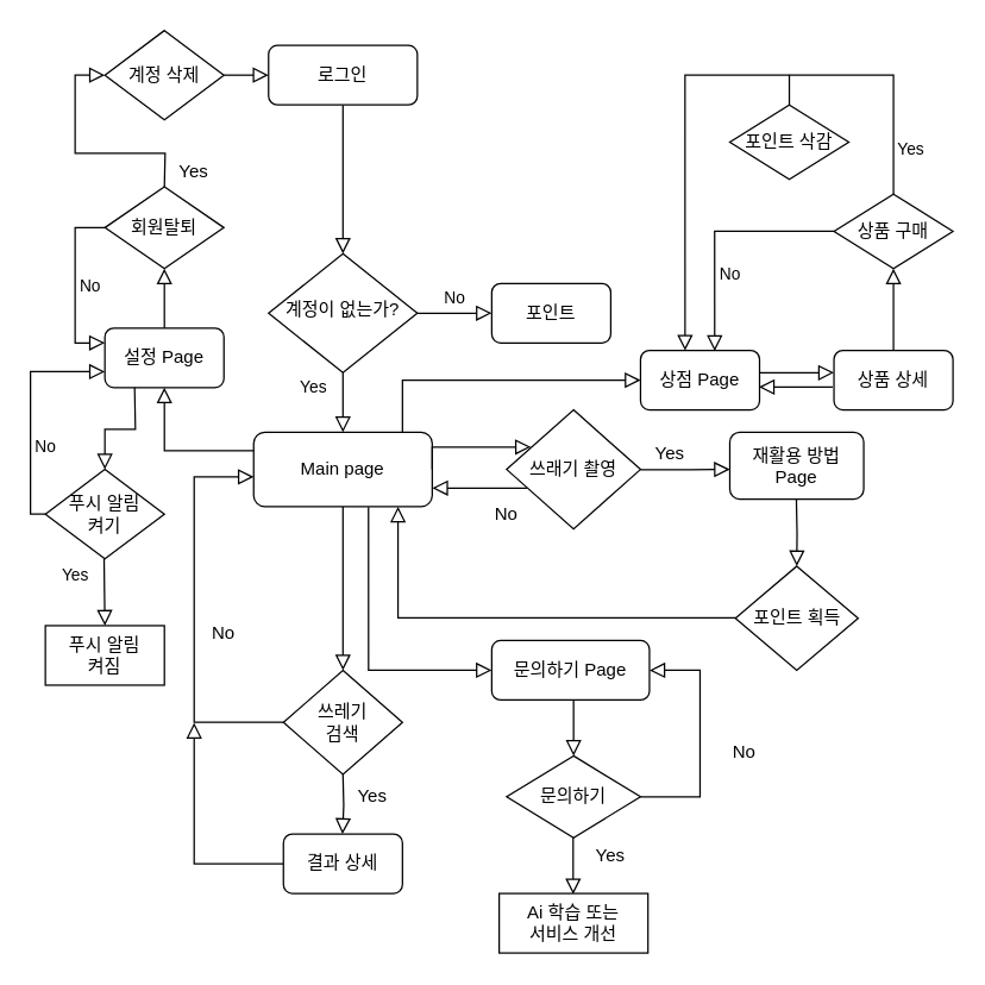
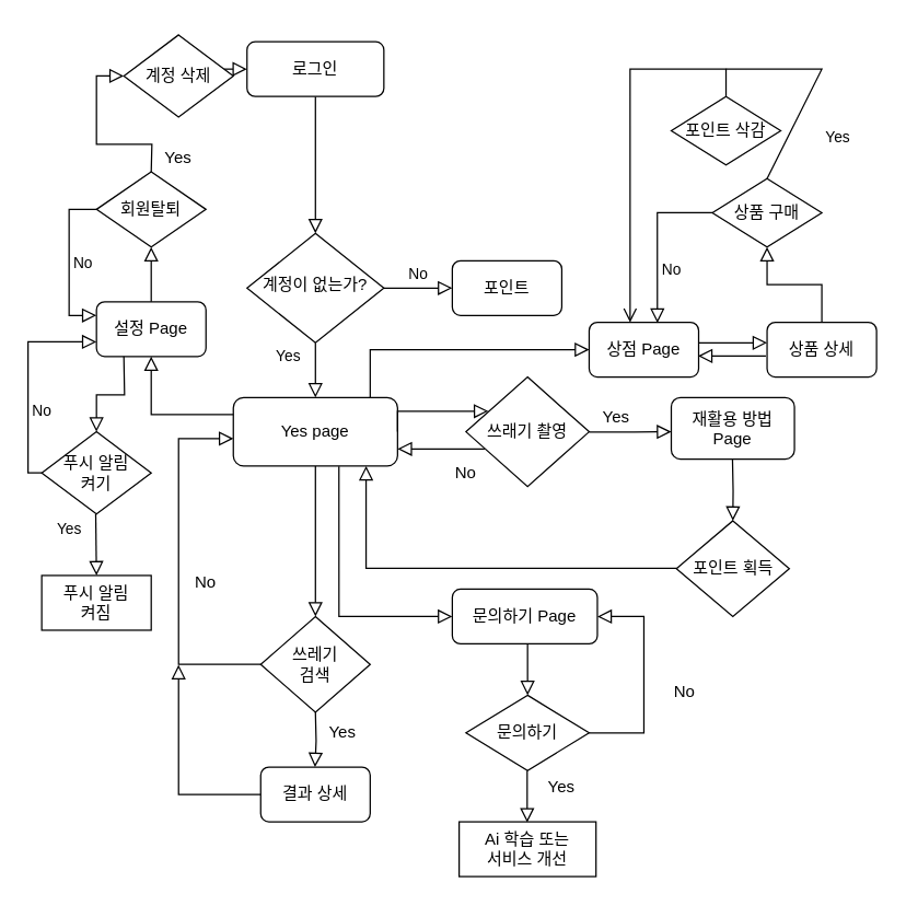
  <mxCell id="0" />
  <mxCell id="1" parent="0" />
  <mxCell id="2" value="" style="rounded=0;html=1;jettySize=auto;orthogonalLoop=1;fontSize=11;endArrow=block;endFill=0;endSize=8;strokeWidth=1;shadow=0;labelBackgroundColor=none;edgeStyle=orthogonalEdgeStyle;" parent="1" source="3" target="6" edge="1"><mxGeometry relative="1" as="geometry" /></mxCell>
  <mxCell id="3" value="로그인" style="rounded=1;whiteSpace=wrap;html=1;fontSize=12;glass=0;strokeWidth=1;shadow=0;" parent="1" vertex="1"><mxGeometry x="180" y="30" width="100" height="40" as="geometry" /></mxCell>
  <mxCell id="4" value="Yes" style="rounded=0;html=1;jettySize=auto;orthogonalLoop=1;fontSize=11;endArrow=block;endFill=0;endSize=8;strokeWidth=1;shadow=0;labelBackgroundColor=none;edgeStyle=orthogonalEdgeStyle;" parent="1" source="6" edge="1"><mxGeometry x="-0.507" y="-20" relative="1" as="geometry"><mxPoint as="offset" /><mxPoint x="230" y="290" as="targetPoint" /></mxGeometry></mxCell>
  <mxCell id="5" value="No" style="edgeStyle=orthogonalEdgeStyle;rounded=0;html=1;jettySize=auto;orthogonalLoop=1;fontSize=11;endArrow=block;endFill=0;endSize=8;strokeWidth=1;shadow=0;labelBackgroundColor=none;" parent="1" source="6" target="7" edge="1"><mxGeometry y="10" relative="1" as="geometry"><mxPoint as="offset" /></mxGeometry></mxCell>
  <mxCell id="6" value="계정이 없는가?" style="rhombus;whiteSpace=wrap;html=1;shadow=0;fontFamily=Helvetica;fontSize=12;align=center;strokeWidth=1;spacing=6;spacingTop=-4;" parent="1" vertex="1"><mxGeometry x="180" y="170" width="100" height="80" as="geometry" /></mxCell>
  <mxCell id="7" value="포인트" style="rounded=1;whiteSpace=wrap;html=1;fontSize=12;glass=0;strokeWidth=1;shadow=0;" parent="1" vertex="1"><mxGeometry x="330" y="190" width="80" height="40" as="geometry" /></mxCell>
  <mxCell id="8" value="" style="rounded=0;html=1;jettySize=auto;orthogonalLoop=1;fontSize=11;endArrow=block;endFill=0;endSize=8;strokeWidth=1;shadow=0;labelBackgroundColor=none;edgeStyle=orthogonalEdgeStyle;exitX=0.5;exitY=1;exitDx=0;exitDy=0;" parent="1" source="9" edge="1"><mxGeometry x="-0.102" y="-10" relative="1" as="geometry"><mxPoint as="offset" /><mxPoint x="230" y="370" as="sourcePoint" /><mxPoint x="230" y="450" as="targetPoint" /></mxGeometry></mxCell>
- <mxCell id="9" value="Main page" style="rounded=1;whiteSpace=wrap;html=1;" vertex="1" parent="1"><mxGeometry x="170" y="290" width="120" height="50" as="geometry" /></mxCell>
+ <mxCell id="9" value="Yes page" style="rounded=1;whiteSpace=wrap;html=1;" vertex="1" parent="1"><mxGeometry x="170" y="290" width="120" height="50" as="geometry" /></mxCell>
  <mxCell id="10" value="" style="edgeStyle=orthogonalEdgeStyle;rounded=0;html=1;jettySize=auto;orthogonalLoop=1;fontSize=11;endArrow=block;endFill=0;endSize=8;strokeWidth=1;shadow=0;labelBackgroundColor=none;entryX=0.181;entryY=0.311;entryDx=0;entryDy=0;entryPerimeter=0;" edge="1" parent="1" target="11"><mxGeometry y="10" relative="1" as="geometry"><mxPoint as="offset" /><mxPoint x="290" y="315" as="sourcePoint" /><mxPoint x="340" y="315" as="targetPoint" /><Array as="points"><mxPoint x="290" y="300" /><mxPoint x="340" y="300" /></Array></mxGeometry></mxCell>
  <mxCell id="11" value="쓰래기 촬영" style="rhombus;whiteSpace=wrap;html=1;" vertex="1" parent="1"><mxGeometry x="340" y="275" width="90" height="80" as="geometry" /></mxCell>
  <mxCell id="12" value="" style="edgeStyle=orthogonalEdgeStyle;rounded=0;html=1;jettySize=auto;orthogonalLoop=1;fontSize=11;endArrow=block;endFill=0;endSize=8;strokeWidth=1;shadow=0;labelBackgroundColor=none;entryX=1;entryY=0.75;entryDx=0;entryDy=0;exitX=0.151;exitY=0.658;exitDx=0;exitDy=0;exitPerimeter=0;" edge="1" parent="1" source="11" target="9"><mxGeometry y="10" relative="1" as="geometry"><mxPoint as="offset" /><mxPoint x="340" y="321" as="sourcePoint" /><mxPoint x="330" y="320" as="targetPoint" /><Array as="points"><mxPoint x="350" y="328" /><mxPoint x="350" y="328" /></Array></mxGeometry></mxCell>
  <mxCell id="13" value="Yes" style="text;html=1;strokeColor=none;fillColor=none;align=center;verticalAlign=middle;whiteSpace=wrap;rounded=0;" vertex="1" parent="1"><mxGeometry x="430" y="300" width="40" height="10" as="geometry" /></mxCell>
  <mxCell id="14" value="No" style="text;html=1;strokeColor=none;fillColor=none;align=center;verticalAlign=middle;whiteSpace=wrap;rounded=0;" vertex="1" parent="1"><mxGeometry x="320" y="340" width="40" height="10" as="geometry" /></mxCell>
  <mxCell id="15" value="" style="edgeStyle=orthogonalEdgeStyle;rounded=0;html=1;jettySize=auto;orthogonalLoop=1;fontSize=11;endArrow=block;endFill=0;endSize=8;strokeWidth=1;shadow=0;labelBackgroundColor=none;" edge="1" parent="1"><mxGeometry y="10" relative="1" as="geometry"><mxPoint as="offset" /><mxPoint x="430" y="315.22" as="sourcePoint" /><mxPoint x="490" y="315" as="targetPoint" /><Array as="points"><mxPoint x="463" y="315" /></Array></mxGeometry></mxCell>
  <mxCell id="16" value="재활용 방법&lt;br&gt;Page" style="rounded=1;whiteSpace=wrap;html=1;" vertex="1" parent="1"><mxGeometry x="490" y="290" width="90" height="45" as="geometry" /></mxCell>
  <mxCell id="17" value="포인트 획득" style="rhombus;whiteSpace=wrap;html=1;" vertex="1" parent="1"><mxGeometry x="493.75" y="380" width="82.5" height="70" as="geometry" /></mxCell>
  <mxCell id="18" value="" style="rounded=0;html=1;jettySize=auto;orthogonalLoop=1;fontSize=11;endArrow=block;endFill=0;endSize=8;strokeWidth=1;shadow=0;labelBackgroundColor=none;edgeStyle=orthogonalEdgeStyle;entryX=0.5;entryY=0;entryDx=0;entryDy=0;" edge="1" parent="1" target="17"><mxGeometry x="-0.033" y="19" relative="1" as="geometry"><mxPoint as="offset" /><mxPoint x="534.74" y="335" as="sourcePoint" /><mxPoint x="534.74" y="375" as="targetPoint" /></mxGeometry></mxCell>
  <mxCell id="19" value="" style="edgeStyle=orthogonalEdgeStyle;rounded=0;html=1;jettySize=auto;orthogonalLoop=1;fontSize=11;endArrow=block;endFill=0;endSize=8;strokeWidth=1;shadow=0;labelBackgroundColor=none;exitX=0.151;exitY=0.658;exitDx=0;exitDy=0;exitPerimeter=0;" edge="1" parent="1" target="9"><mxGeometry y="10" relative="1" as="geometry"><mxPoint as="offset" /><mxPoint x="494" y="414.69" as="sourcePoint" /><mxPoint x="430" y="414.69" as="targetPoint" /><Array as="points"><mxPoint x="267" y="415" /></Array></mxGeometry></mxCell>
  <mxCell id="20" value="쓰레기&lt;br&gt;검색" style="rhombus;whiteSpace=wrap;html=1;" vertex="1" parent="1"><mxGeometry x="190" y="450" width="80" height="70" as="geometry" /></mxCell>
  <mxCell id="21" value="결과 상세" style="rounded=1;whiteSpace=wrap;html=1;" vertex="1" parent="1"><mxGeometry x="190" y="560" width="80" height="40" as="geometry" /></mxCell>
  <mxCell id="22" value="" style="rounded=0;html=1;jettySize=auto;orthogonalLoop=1;fontSize=11;endArrow=block;endFill=0;endSize=8;strokeWidth=1;shadow=0;labelBackgroundColor=none;edgeStyle=orthogonalEdgeStyle;" edge="1" parent="1"><mxGeometry x="-0.102" y="-10" relative="1" as="geometry"><mxPoint as="offset" /><mxPoint x="230" y="520" as="sourcePoint" /><mxPoint x="229.71" y="560" as="targetPoint" /></mxGeometry></mxCell>
  <mxCell id="23" value="" style="rounded=0;html=1;jettySize=auto;orthogonalLoop=1;fontSize=11;endArrow=block;endFill=0;endSize=8;strokeWidth=1;shadow=0;labelBackgroundColor=none;edgeStyle=orthogonalEdgeStyle;exitX=0;exitY=0.5;exitDx=0;exitDy=0;" edge="1" parent="1" source="20" target="9"><mxGeometry x="-0.102" y="-10" relative="1" as="geometry"><mxPoint as="offset" /><mxPoint x="170" y="490" as="sourcePoint" /><mxPoint x="130" y="310" as="targetPoint" /><Array as="points"><mxPoint x="130" y="485" /><mxPoint x="130" y="320" /></Array></mxGeometry></mxCell>
  <mxCell id="24" value="No" style="text;html=1;strokeColor=none;fillColor=none;align=center;verticalAlign=middle;whiteSpace=wrap;rounded=0;" vertex="1" parent="1"><mxGeometry x="130" y="420" width="40" height="10" as="geometry" /></mxCell>
  <mxCell id="25" value="Yes" style="text;html=1;strokeColor=none;fillColor=none;align=center;verticalAlign=middle;whiteSpace=wrap;rounded=0;" vertex="1" parent="1"><mxGeometry x="230" y="530" width="40" height="10" as="geometry" /></mxCell>
  <mxCell id="26" value="" style="edgeStyle=orthogonalEdgeStyle;rounded=0;html=1;jettySize=auto;orthogonalLoop=1;fontSize=11;endArrow=block;endFill=0;endSize=8;strokeWidth=1;shadow=0;labelBackgroundColor=none;exitX=0;exitY=0.5;exitDx=0;exitDy=0;" edge="1" parent="1" source="21"><mxGeometry y="10" relative="1" as="geometry"><mxPoint as="offset" /><mxPoint x="180" y="560" as="sourcePoint" /><mxPoint x="130" y="485.29" as="targetPoint" /><Array as="points"><mxPoint x="130" y="580" /></Array></mxGeometry></mxCell>
  <mxCell id="27" value="문의하기 Page" style="rounded=1;whiteSpace=wrap;html=1;" vertex="1" parent="1"><mxGeometry x="330" y="430" width="106" height="40" as="geometry" /></mxCell>
  <mxCell id="28" value="" style="edgeStyle=orthogonalEdgeStyle;rounded=0;html=1;jettySize=auto;orthogonalLoop=1;fontSize=11;endArrow=block;endFill=0;endSize=8;strokeWidth=1;shadow=0;labelBackgroundColor=none;exitX=0.643;exitY=1.005;exitDx=0;exitDy=0;exitPerimeter=0;" edge="1" parent="1" source="9" target="27"><mxGeometry y="10" relative="1" as="geometry"><mxPoint as="offset" /><mxPoint x="264" y="492.5" as="sourcePoint" /><mxPoint x="330" y="477.5" as="targetPoint" /><Array as="points"><mxPoint x="247" y="450" /></Array></mxGeometry></mxCell>
  <mxCell id="29" value="문의하기" style="rhombus;whiteSpace=wrap;html=1;" vertex="1" parent="1"><mxGeometry x="340" y="507.5" width="90" height="55" as="geometry" /></mxCell>
  <mxCell id="30" value="" style="rounded=0;html=1;jettySize=auto;orthogonalLoop=1;fontSize=11;endArrow=block;endFill=0;endSize=8;strokeWidth=1;shadow=0;labelBackgroundColor=none;edgeStyle=orthogonalEdgeStyle;entryX=0.5;entryY=0;entryDx=0;entryDy=0;" edge="1" parent="1" target="29"><mxGeometry x="-0.102" y="-10" relative="1" as="geometry"><mxPoint as="offset" /><mxPoint x="385" y="470" as="sourcePoint" /><mxPoint x="384.61" y="500" as="targetPoint" /></mxGeometry></mxCell>
  <mxCell id="31" value="Yes" style="text;html=1;strokeColor=none;fillColor=none;align=center;verticalAlign=middle;whiteSpace=wrap;rounded=0;" vertex="1" parent="1"><mxGeometry x="390" y="570" width="40" height="10" as="geometry" /></mxCell>
  <mxCell id="32" value="" style="edgeStyle=orthogonalEdgeStyle;rounded=0;html=1;jettySize=auto;orthogonalLoop=1;fontSize=11;endArrow=block;endFill=0;endSize=8;strokeWidth=1;shadow=0;labelBackgroundColor=none;exitX=1;exitY=0.5;exitDx=0;exitDy=0;entryX=1;entryY=0.5;entryDx=0;entryDy=0;" edge="1" parent="1" source="29" target="27"><mxGeometry y="10" relative="1" as="geometry"><mxPoint as="offset" /><mxPoint x="530.04" y="544.71" as="sourcePoint" /><mxPoint x="440" y="450" as="targetPoint" /><Array as="points"><mxPoint x="470" y="535" /><mxPoint x="470" y="450" /></Array></mxGeometry></mxCell>
  <mxCell id="33" value="" style="rounded=0;html=1;jettySize=auto;orthogonalLoop=1;fontSize=11;endArrow=block;endFill=0;endSize=8;strokeWidth=1;shadow=0;labelBackgroundColor=none;edgeStyle=orthogonalEdgeStyle;entryX=0.5;entryY=0;entryDx=0;entryDy=0;" edge="1" parent="1"><mxGeometry x="-0.102" y="-10" relative="1" as="geometry"><mxPoint as="offset" /><mxPoint x="384.71" y="562.5" as="sourcePoint" /><mxPoint x="384.71" y="600.5" as="targetPoint" /></mxGeometry></mxCell>
  <mxCell id="34" value="No" style="text;html=1;strokeColor=none;fillColor=none;align=center;verticalAlign=middle;whiteSpace=wrap;rounded=0;" vertex="1" parent="1"><mxGeometry x="480" y="500" width="40" height="10" as="geometry" /></mxCell>
  <mxCell id="35" value="Ai 학습 또는&lt;br&gt;서비스 개선" style="rounded=0;whiteSpace=wrap;html=1;" vertex="1" parent="1"><mxGeometry x="335" y="600" width="100" height="40" as="geometry" /></mxCell>
  <mxCell id="36" value="상점 Page" style="rounded=1;whiteSpace=wrap;html=1;fontSize=12;glass=0;strokeWidth=1;shadow=0;" vertex="1" parent="1"><mxGeometry x="430" y="235" width="80" height="40" as="geometry" /></mxCell>
  <mxCell id="37" value="" style="edgeStyle=orthogonalEdgeStyle;rounded=0;html=1;jettySize=auto;orthogonalLoop=1;fontSize=11;endArrow=block;endFill=0;endSize=8;strokeWidth=1;shadow=0;labelBackgroundColor=none;entryX=0;entryY=0.5;entryDx=0;entryDy=0;" edge="1" parent="1" target="36"><mxGeometry y="10" relative="1" as="geometry"><mxPoint as="offset" /><mxPoint x="270" y="290" as="sourcePoint" /><mxPoint x="336" y="275" as="targetPoint" /><Array as="points"><mxPoint x="270" y="255" /></Array></mxGeometry></mxCell>
  <mxCell id="38" value="상품 상세" style="rounded=1;whiteSpace=wrap;html=1;fontSize=12;glass=0;strokeWidth=1;shadow=0;" vertex="1" parent="1"><mxGeometry x="560" y="235" width="80" height="40" as="geometry" /></mxCell>
  <mxCell id="39" value="" style="edgeStyle=orthogonalEdgeStyle;rounded=0;html=1;jettySize=auto;orthogonalLoop=1;fontSize=11;endArrow=block;endFill=0;endSize=8;strokeWidth=1;shadow=0;labelBackgroundColor=none;" edge="1" parent="1"><mxGeometry x="0.002" y="10" relative="1" as="geometry"><mxPoint as="offset" /><mxPoint x="510" y="250" as="sourcePoint" /><mxPoint x="560" y="250" as="targetPoint" /></mxGeometry></mxCell>
  <mxCell id="40" value="" style="edgeStyle=orthogonalEdgeStyle;rounded=0;html=1;jettySize=auto;orthogonalLoop=1;fontSize=11;endArrow=block;endFill=0;endSize=8;strokeWidth=1;shadow=0;labelBackgroundColor=none;entryX=0.994;entryY=0.616;entryDx=0;entryDy=0;entryPerimeter=0;exitX=-0.011;exitY=0.616;exitDx=0;exitDy=0;exitPerimeter=0;" edge="1" parent="1" source="38" target="36"><mxGeometry x="0.001" y="10" relative="1" as="geometry"><mxPoint as="offset" /><mxPoint x="520" y="260" as="sourcePoint" /><mxPoint x="570" y="260" as="targetPoint" /></mxGeometry></mxCell>
- <mxCell id="41" value="상품 구매" style="rhombus;whiteSpace=wrap;html=1;" vertex="1" parent="1"><mxGeometry x="560" y="130" width="80" height="50" as="geometry" /></mxCell>
+ <mxCell id="41" value="상품 구매" style="rhombus;whiteSpace=wrap;html=1;" vertex="1" parent="1"><mxGeometry x="520" y="130" width="80" height="50" as="geometry" /></mxCell>
  <mxCell id="42" value="No" style="edgeStyle=orthogonalEdgeStyle;rounded=0;html=1;jettySize=auto;orthogonalLoop=1;fontSize=11;endArrow=block;endFill=0;endSize=8;strokeWidth=1;shadow=0;labelBackgroundColor=none;entryX=0.623;entryY=0.012;entryDx=0;entryDy=0;entryPerimeter=0;" edge="1" parent="1" source="41" target="36"><mxGeometry x="0.353" y="10" relative="1" as="geometry"><mxPoint as="offset" /><mxPoint x="460" y="140" as="sourcePoint" /><mxPoint x="510" y="140" as="targetPoint" /></mxGeometry></mxCell>
  <mxCell id="43" value="" style="edgeStyle=orthogonalEdgeStyle;rounded=0;html=1;jettySize=auto;orthogonalLoop=1;fontSize=11;endArrow=block;endFill=0;endSize=8;strokeWidth=1;shadow=0;labelBackgroundColor=none;entryX=0.5;entryY=1;entryDx=0;entryDy=0;exitX=0.5;exitY=0;exitDx=0;exitDy=0;" edge="1" parent="1" source="38" target="41"><mxGeometry x="0.002" y="10" relative="1" as="geometry"><mxPoint as="offset" /><mxPoint x="600" y="230" as="sourcePoint" /><mxPoint x="600" y="209.78" as="targetPoint" /></mxGeometry></mxCell>
- <mxCell id="44" value="&amp;nbsp;Yes" style="rounded=0;html=1;jettySize=auto;orthogonalLoop=1;fontSize=11;endArrow=block;endFill=0;endSize=8;strokeWidth=1;shadow=0;labelBackgroundColor=none;edgeStyle=orthogonalEdgeStyle;entryX=0.374;entryY=0.003;entryDx=0;entryDy=0;exitX=0.5;exitY=0;exitDx=0;exitDy=0;entryPerimeter=0;" edge="1" parent="1" source="45" target="36"><mxGeometry x="-1" y="-85" relative="1" as="geometry"><mxPoint x="-5" y="30" as="offset" /><mxPoint x="599" y="127" as="sourcePoint" /><mxPoint x="530" y="130" as="targetPoint" /></mxGeometry></mxCell>
+ <mxCell id="44" value="&amp;nbsp;Yes" style="rounded=0;html=1;jettySize=auto;orthogonalLoop=1;fontSize=11;endArrow=open;endFill=0;endSize=8;strokeWidth=1;shadow=0;labelBackgroundColor=none;edgeStyle=orthogonalEdgeStyle;entryX=0.374;entryY=0.003;entryDx=0;entryDy=0;exitX=0.5;exitY=0;exitDx=0;exitDy=0;entryPerimeter=0;" edge="1" parent="1" source="45" target="36"><mxGeometry x="-1" y="-85" relative="1" as="geometry"><mxPoint x="-5" y="30" as="offset" /><mxPoint x="599" y="127" as="sourcePoint" /><mxPoint x="530" y="130" as="targetPoint" /></mxGeometry></mxCell>
  <mxCell id="45" value="포인트 삭감" style="rhombus;whiteSpace=wrap;html=1;" vertex="1" parent="1"><mxGeometry x="490" y="70" width="80" height="50" as="geometry" /></mxCell>
  <mxCell id="46" value="설정 Page" style="rounded=1;whiteSpace=wrap;html=1;" vertex="1" parent="1"><mxGeometry x="70" y="220" width="80" height="40" as="geometry" /></mxCell>
  <mxCell id="47" value="" style="rounded=0;html=1;jettySize=auto;orthogonalLoop=1;fontSize=11;endArrow=block;endFill=0;endSize=8;strokeWidth=1;shadow=0;labelBackgroundColor=none;edgeStyle=orthogonalEdgeStyle;entryX=0.5;entryY=1;entryDx=0;entryDy=0;exitX=0;exitY=0.25;exitDx=0;exitDy=0;" edge="1" parent="1" source="9" target="46"><mxGeometry relative="1" as="geometry"><mxPoint x="60" y="287.5" as="sourcePoint" /><mxPoint x="60" y="337.5" as="targetPoint" /></mxGeometry></mxCell>
  <mxCell id="48" value="회원탈퇴" style="rhombus;whiteSpace=wrap;html=1;" vertex="1" parent="1"><mxGeometry x="70" y="125" width="80" height="55" as="geometry" /></mxCell>
  <mxCell id="49" value="" style="rounded=0;html=1;jettySize=auto;orthogonalLoop=1;fontSize=11;endArrow=block;endFill=0;endSize=8;strokeWidth=1;shadow=0;labelBackgroundColor=none;edgeStyle=orthogonalEdgeStyle;entryX=0.5;entryY=1;entryDx=0;entryDy=0;exitX=0.5;exitY=0;exitDx=0;exitDy=0;" edge="1" parent="1" source="46" target="48"><mxGeometry relative="1" as="geometry"><mxPoint x="110" y="220" as="sourcePoint" /><mxPoint x="110" y="186.47" as="targetPoint" /></mxGeometry></mxCell>
  <mxCell id="50" value="" style="rounded=0;html=1;jettySize=auto;orthogonalLoop=1;fontSize=11;endArrow=block;endFill=0;endSize=8;strokeWidth=1;shadow=0;labelBackgroundColor=none;edgeStyle=orthogonalEdgeStyle;entryX=0;entryY=0.5;entryDx=0;entryDy=0;" edge="1" parent="1" source="53" target="3"><mxGeometry relative="1" as="geometry"><mxPoint x="110" y="125" as="sourcePoint" /><mxPoint x="110" y="70" as="targetPoint" /><Array as="points"><mxPoint x="110" y="50" /></Array></mxGeometry></mxCell>
  <mxCell id="51" value="Yes" style="text;html=1;strokeColor=none;fillColor=none;align=center;verticalAlign=middle;whiteSpace=wrap;rounded=0;" vertex="1" parent="1"><mxGeometry x="110" y="110" width="40" height="10" as="geometry" /></mxCell>
  <mxCell id="52" value="" style="rounded=0;html=1;jettySize=auto;orthogonalLoop=1;fontSize=11;endArrow=block;endFill=0;endSize=8;strokeWidth=1;shadow=0;labelBackgroundColor=none;edgeStyle=orthogonalEdgeStyle;entryX=0;entryY=0.5;entryDx=0;entryDy=0;" edge="1" parent="1" target="53"><mxGeometry relative="1" as="geometry"><mxPoint x="110" y="125" as="sourcePoint" /><mxPoint x="180" y="50" as="targetPoint" /><Array as="points" /></mxGeometry></mxCell>
- <mxCell id="53" value="계정 삭제" style="rhombus;whiteSpace=wrap;html=1;" vertex="1" parent="1"><mxGeometry x="70" y="20" width="80" height="60" as="geometry" /></mxCell>
+ <mxCell id="53" value="계정 삭제" style="rhombus;whiteSpace=wrap;html=1;" vertex="1" parent="1"><mxGeometry x="90" y="25" width="80" height="60" as="geometry" /></mxCell>
  <mxCell id="54" value="No" style="edgeStyle=orthogonalEdgeStyle;rounded=0;html=1;jettySize=auto;orthogonalLoop=1;fontSize=11;endArrow=block;endFill=0;endSize=8;strokeWidth=1;shadow=0;labelBackgroundColor=none;entryX=0;entryY=0.25;entryDx=0;entryDy=0;exitX=0;exitY=0.5;exitDx=0;exitDy=0;" edge="1" parent="1" source="48" target="46"><mxGeometry y="10" relative="1" as="geometry"><mxPoint as="offset" /><mxPoint x="30" y="190" as="sourcePoint" /><mxPoint x="80" y="190" as="targetPoint" /></mxGeometry></mxCell>
  <mxCell id="55" value="푸시 알림&lt;br&gt;켜기" style="rhombus;whiteSpace=wrap;html=1;" vertex="1" parent="1"><mxGeometry x="30" y="315" width="80" height="60" as="geometry" /></mxCell>
  <mxCell id="56" value="" style="rounded=0;html=1;jettySize=auto;orthogonalLoop=1;fontSize=11;endArrow=block;endFill=0;endSize=8;strokeWidth=1;shadow=0;labelBackgroundColor=none;edgeStyle=orthogonalEdgeStyle;entryX=0.5;entryY=0;entryDx=0;entryDy=0;" edge="1" parent="1" target="55"><mxGeometry x="0.276" y="-9" relative="1" as="geometry"><mxPoint as="offset" /><mxPoint x="90" y="260" as="sourcePoint" /><mxPoint x="90" y="300" as="targetPoint" /></mxGeometry></mxCell>
  <mxCell id="57" value="No" style="edgeStyle=orthogonalEdgeStyle;rounded=0;html=1;jettySize=auto;orthogonalLoop=1;fontSize=11;endArrow=block;endFill=0;endSize=8;strokeWidth=1;shadow=0;labelBackgroundColor=none;exitX=0;exitY=0.5;exitDx=0;exitDy=0;" edge="1" parent="1" source="55"><mxGeometry x="-0.293" y="-10" relative="1" as="geometry"><mxPoint as="offset" /><mxPoint x="20" y="249.31" as="sourcePoint" /><mxPoint x="70" y="249.31" as="targetPoint" /><Array as="points"><mxPoint x="20" y="345" /><mxPoint x="20" y="250" /><mxPoint x="70" y="250" /></Array></mxGeometry></mxCell>
  <mxCell id="58" value="Yes" style="rounded=0;html=1;jettySize=auto;orthogonalLoop=1;fontSize=11;endArrow=block;endFill=0;endSize=8;strokeWidth=1;shadow=0;labelBackgroundColor=none;edgeStyle=orthogonalEdgeStyle;entryX=0.5;entryY=0;entryDx=0;entryDy=0;" edge="1" parent="1" target="59"><mxGeometry x="-0.507" y="-20" relative="1" as="geometry"><mxPoint as="offset" /><mxPoint x="69.46" y="375" as="sourcePoint" /><mxPoint x="69.46" y="415" as="targetPoint" /></mxGeometry></mxCell>
  <mxCell id="59" value="푸시 알림&lt;br&gt;켜짐" style="rounded=0;whiteSpace=wrap;html=1;" vertex="1" parent="1"><mxGeometry x="30" y="420" width="80" height="40" as="geometry" /></mxCell>
  <mxCell id="60" value="" style="endArrow=none;html=1;rounded=0;entryX=0.5;entryY=0;entryDx=0;entryDy=0;" edge="1" parent="1" target="41"><mxGeometry width="50" height="50" relative="1" as="geometry"><mxPoint x="530" y="50" as="sourcePoint" /><mxPoint x="580" y="0" as="targetPoint" /><Array as="points"><mxPoint x="600" y="50" /></Array></mxGeometry></mxCell>
